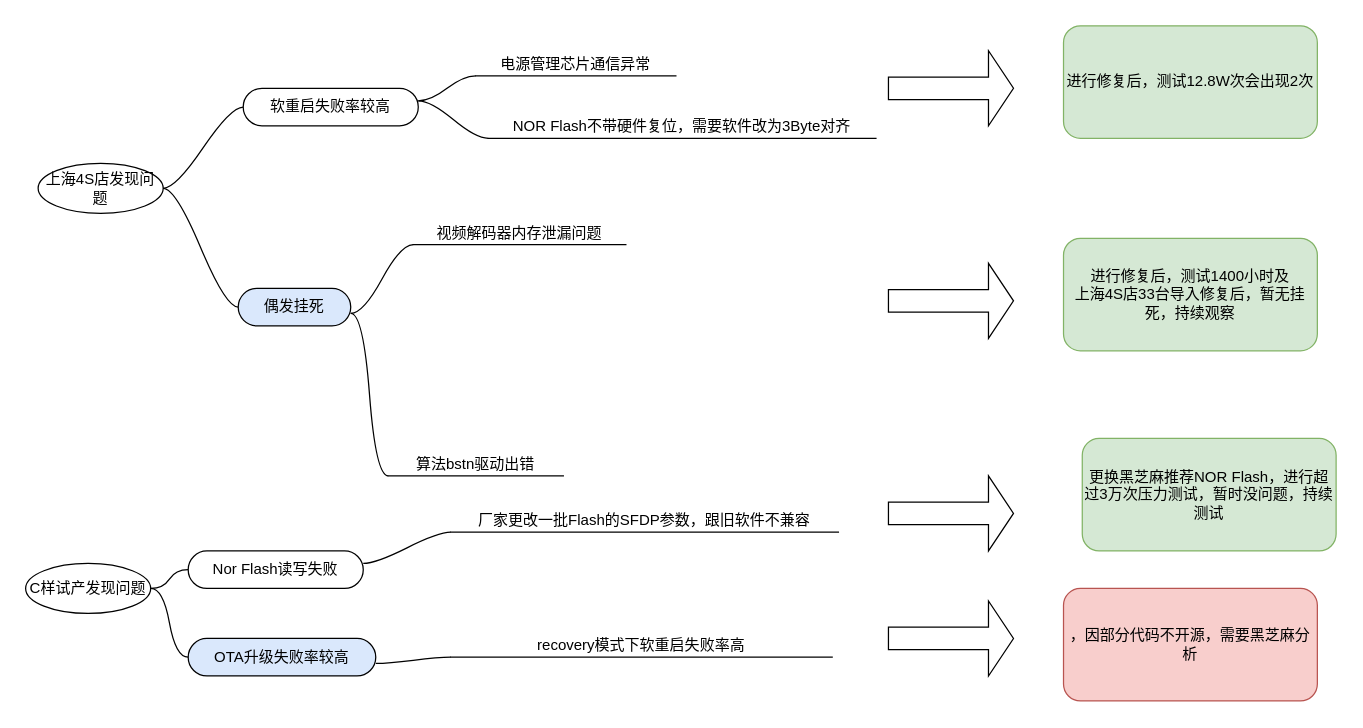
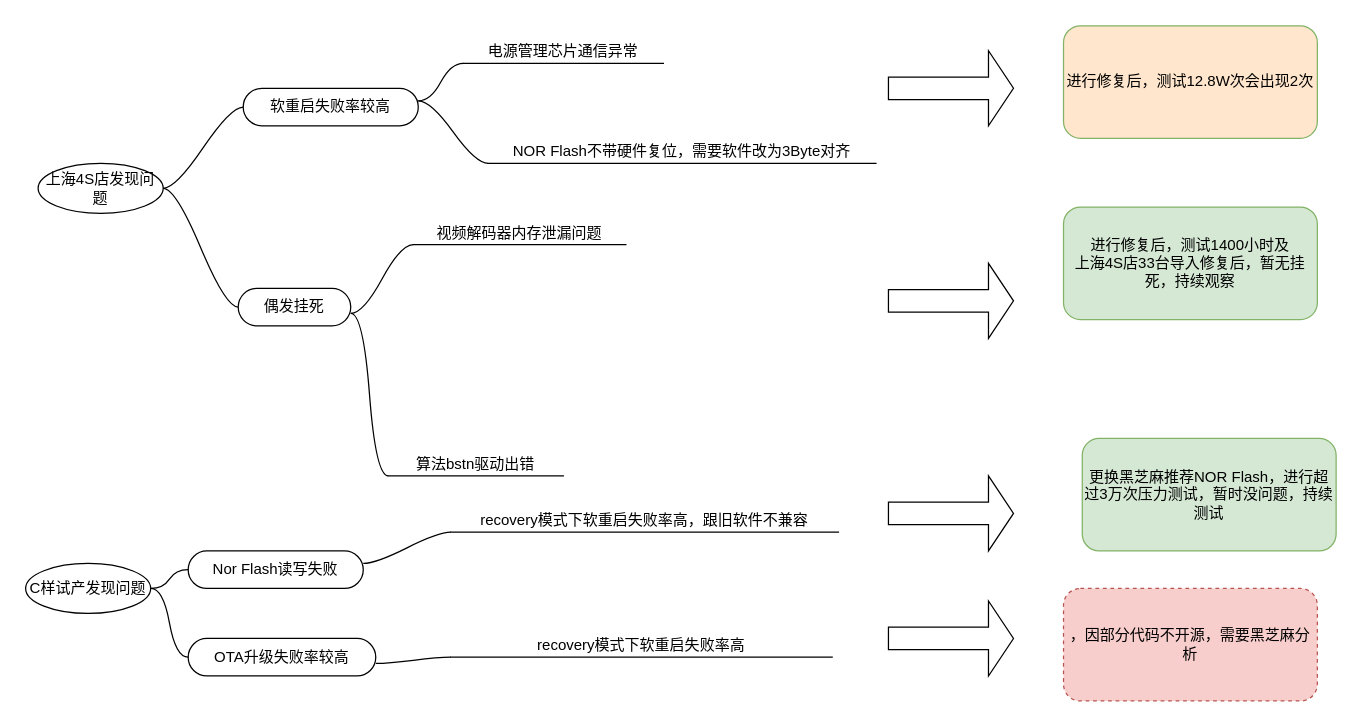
  <mxCell id="0" />
  <mxCell id="1" parent="0" />
  <mxCell id="2" value="上海4S店发现问题" style="ellipse;whiteSpace=wrap;html=1;align=center;newEdgeStyle={&quot;edgeStyle&quot;:&quot;entityRelationEdgeStyle&quot;,&quot;startArrow&quot;:&quot;none&quot;,&quot;endArrow&quot;:&quot;none&quot;,&quot;segment&quot;:10,&quot;curved&quot;:1,&quot;sourcePerimeterSpacing&quot;:0,&quot;targetPerimeterSpacing&quot;:0};treeFolding=1;treeMoving=1;" vertex="1" parent="1"><mxGeometry x="30" y="130" width="100" height="40" as="geometry" /></mxCell>
  <mxCell id="3" value="软重启失败率较高" style="whiteSpace=wrap;html=1;rounded=1;arcSize=50;align=center;verticalAlign=middle;strokeWidth=1;autosize=1;spacing=4;treeFolding=1;treeMoving=1;newEdgeStyle={&quot;edgeStyle&quot;:&quot;entityRelationEdgeStyle&quot;,&quot;startArrow&quot;:&quot;none&quot;,&quot;endArrow&quot;:&quot;none&quot;,&quot;segment&quot;:10,&quot;curved&quot;:1,&quot;sourcePerimeterSpacing&quot;:0,&quot;targetPerimeterSpacing&quot;:0};" vertex="1" parent="1"><mxGeometry x="194" y="70" width="140" height="30" as="geometry" /></mxCell>
  <mxCell id="4" value="" style="edgeStyle=entityRelationEdgeStyle;startArrow=none;endArrow=none;segment=10;curved=1;sourcePerimeterSpacing=0;targetPerimeterSpacing=0;rounded=0;" edge="1" target="3" parent="1"><mxGeometry relative="1" as="geometry"><mxPoint x="130" y="150" as="sourcePoint" /></mxGeometry></mxCell>
- <mxCell id="5" value="偶发挂死" style="whiteSpace=wrap;html=1;rounded=1;arcSize=50;align=center;verticalAlign=middle;strokeWidth=1;autosize=1;spacing=4;treeFolding=1;treeMoving=1;newEdgeStyle={&quot;edgeStyle&quot;:&quot;entityRelationEdgeStyle&quot;,&quot;startArrow&quot;:&quot;none&quot;,&quot;endArrow&quot;:&quot;none&quot;,&quot;segment&quot;:10,&quot;curved&quot;:1,&quot;sourcePerimeterSpacing&quot;:0,&quot;targetPerimeterSpacing&quot;:0};fillColor=#dae8fc;" vertex="1" parent="1"><mxGeometry x="190" y="230" width="90" height="30" as="geometry" /></mxCell>
+ <mxCell id="5" value="偶发挂死" style="whiteSpace=wrap;html=1;rounded=1;arcSize=50;align=center;verticalAlign=middle;strokeWidth=1;autosize=1;spacing=4;treeFolding=1;treeMoving=1;newEdgeStyle={&quot;edgeStyle&quot;:&quot;entityRelationEdgeStyle&quot;,&quot;startArrow&quot;:&quot;none&quot;,&quot;endArrow&quot;:&quot;none&quot;,&quot;segment&quot;:10,&quot;curved&quot;:1,&quot;sourcePerimeterSpacing&quot;:0,&quot;targetPerimeterSpacing&quot;:0};" vertex="1" parent="1"><mxGeometry x="190" y="230" width="90" height="30" as="geometry" /></mxCell>
  <mxCell id="6" value="" style="edgeStyle=entityRelationEdgeStyle;startArrow=none;endArrow=none;segment=10;curved=1;sourcePerimeterSpacing=0;targetPerimeterSpacing=0;rounded=0;" edge="1" target="5" parent="1"><mxGeometry relative="1" as="geometry"><mxPoint x="130" y="150" as="sourcePoint" /></mxGeometry></mxCell>
  <mxCell id="7" value="C样试产发现问题" style="ellipse;whiteSpace=wrap;html=1;align=center;newEdgeStyle={&quot;edgeStyle&quot;:&quot;entityRelationEdgeStyle&quot;,&quot;startArrow&quot;:&quot;none&quot;,&quot;endArrow&quot;:&quot;none&quot;,&quot;segment&quot;:10,&quot;curved&quot;:1,&quot;sourcePerimeterSpacing&quot;:0,&quot;targetPerimeterSpacing&quot;:0};treeFolding=1;treeMoving=1;" vertex="1" parent="1"><mxGeometry x="20" y="450" width="100" height="40" as="geometry" /></mxCell>
- <mxCell id="8" value="OTA升级失败率较高" style="whiteSpace=wrap;html=1;rounded=1;arcSize=50;align=center;verticalAlign=middle;strokeWidth=1;autosize=1;spacing=4;treeFolding=1;treeMoving=1;newEdgeStyle={&quot;edgeStyle&quot;:&quot;entityRelationEdgeStyle&quot;,&quot;startArrow&quot;:&quot;none&quot;,&quot;endArrow&quot;:&quot;none&quot;,&quot;segment&quot;:10,&quot;curved&quot;:1,&quot;sourcePerimeterSpacing&quot;:0,&quot;targetPerimeterSpacing&quot;:0};fillColor=#dae8fc;" vertex="1" parent="1"><mxGeometry x="150" y="510" width="150" height="30" as="geometry" /></mxCell>
+ <mxCell id="8" value="OTA升级失败率较高" style="whiteSpace=wrap;html=1;rounded=1;arcSize=50;align=center;verticalAlign=middle;strokeWidth=1;autosize=1;spacing=4;treeFolding=1;treeMoving=1;newEdgeStyle={&quot;edgeStyle&quot;:&quot;entityRelationEdgeStyle&quot;,&quot;startArrow&quot;:&quot;none&quot;,&quot;endArrow&quot;:&quot;none&quot;,&quot;segment&quot;:10,&quot;curved&quot;:1,&quot;sourcePerimeterSpacing&quot;:0,&quot;targetPerimeterSpacing&quot;:0};" vertex="1" parent="1"><mxGeometry x="150" y="510" width="150" height="30" as="geometry" /></mxCell>
  <mxCell id="9" value="" style="edgeStyle=entityRelationEdgeStyle;startArrow=none;endArrow=none;segment=10;curved=1;sourcePerimeterSpacing=0;targetPerimeterSpacing=0;rounded=0;" edge="1" parent="1" target="8"><mxGeometry relative="1" as="geometry"><mxPoint x="120" y="470" as="sourcePoint" /></mxGeometry></mxCell>
  <mxCell id="10" value="Nor Flash读写失败" style="whiteSpace=wrap;html=1;rounded=1;arcSize=50;align=center;verticalAlign=middle;strokeWidth=1;autosize=1;spacing=4;treeFolding=1;treeMoving=1;newEdgeStyle={&quot;edgeStyle&quot;:&quot;entityRelationEdgeStyle&quot;,&quot;startArrow&quot;:&quot;none&quot;,&quot;endArrow&quot;:&quot;none&quot;,&quot;segment&quot;:10,&quot;curved&quot;:1,&quot;sourcePerimeterSpacing&quot;:0,&quot;targetPerimeterSpacing&quot;:0};" vertex="1" parent="1"><mxGeometry x="150" y="440" width="140" height="30" as="geometry" /></mxCell>
  <mxCell id="11" value="" style="edgeStyle=entityRelationEdgeStyle;startArrow=none;endArrow=none;segment=10;curved=1;sourcePerimeterSpacing=0;targetPerimeterSpacing=0;rounded=0;" edge="1" parent="1" target="10"><mxGeometry relative="1" as="geometry"><mxPoint x="120" y="470" as="sourcePoint" /></mxGeometry></mxCell>
- <mxCell id="12" value="电源管理芯片通信异常" style="whiteSpace=wrap;html=1;shape=partialRectangle;top=0;left=0;bottom=1;right=0;points=[[0,1],[1,1]];fillColor=none;align=center;verticalAlign=bottom;routingCenterY=0.5;snapToPoint=1;recursiveResize=0;autosize=1;treeFolding=1;treeMoving=1;newEdgeStyle={&quot;edgeStyle&quot;:&quot;entityRelationEdgeStyle&quot;,&quot;startArrow&quot;:&quot;none&quot;,&quot;endArrow&quot;:&quot;none&quot;,&quot;segment&quot;:10,&quot;curved&quot;:1,&quot;sourcePerimeterSpacing&quot;:0,&quot;targetPerimeterSpacing&quot;:0};" vertex="1" parent="1"><mxGeometry x="380" y="30" width="160" height="30" as="geometry" /></mxCell>
+ <mxCell id="12" value="电源管理芯片通信异常" style="whiteSpace=wrap;html=1;shape=partialRectangle;top=0;left=0;bottom=1;right=0;points=[[0,1],[1,1]];fillColor=none;align=center;verticalAlign=bottom;routingCenterY=0.5;snapToPoint=1;recursiveResize=0;autosize=1;treeFolding=1;treeMoving=1;newEdgeStyle={&quot;edgeStyle&quot;:&quot;entityRelationEdgeStyle&quot;,&quot;startArrow&quot;:&quot;none&quot;,&quot;endArrow&quot;:&quot;none&quot;,&quot;segment&quot;:10,&quot;curved&quot;:1,&quot;sourcePerimeterSpacing&quot;:0,&quot;targetPerimeterSpacing&quot;:0};" vertex="1" parent="1"><mxGeometry x="370" y="20" width="160" height="30" as="geometry" /></mxCell>
  <mxCell id="13" value="" style="edgeStyle=entityRelationEdgeStyle;startArrow=none;endArrow=none;segment=10;curved=1;sourcePerimeterSpacing=0;targetPerimeterSpacing=0;rounded=0;" edge="1" target="12" parent="1"><mxGeometry relative="1" as="geometry"><mxPoint x="334" y="80" as="sourcePoint" /></mxGeometry></mxCell>
- <mxCell id="14" value="NOR Flash不带硬件复位，需要软件改为3Byte对齐" style="whiteSpace=wrap;html=1;shape=partialRectangle;top=0;left=0;bottom=1;right=0;points=[[0,1],[1,1]];fillColor=none;align=center;verticalAlign=bottom;routingCenterY=0.5;snapToPoint=1;recursiveResize=0;autosize=1;treeFolding=1;treeMoving=1;newEdgeStyle={&quot;edgeStyle&quot;:&quot;entityRelationEdgeStyle&quot;,&quot;startArrow&quot;:&quot;none&quot;,&quot;endArrow&quot;:&quot;none&quot;,&quot;segment&quot;:10,&quot;curved&quot;:1,&quot;sourcePerimeterSpacing&quot;:0,&quot;targetPerimeterSpacing&quot;:0};" vertex="1" parent="1"><mxGeometry x="390" y="80" width="310" height="30" as="geometry" /></mxCell>
+ <mxCell id="14" value="NOR Flash不带硬件复位，需要软件改为3Byte对齐" style="whiteSpace=wrap;html=1;shape=partialRectangle;top=0;left=0;bottom=1;right=0;points=[[0,1],[1,1]];fillColor=none;align=center;verticalAlign=bottom;routingCenterY=0.5;snapToPoint=1;recursiveResize=0;autosize=1;treeFolding=1;treeMoving=1;newEdgeStyle={&quot;edgeStyle&quot;:&quot;entityRelationEdgeStyle&quot;,&quot;startArrow&quot;:&quot;none&quot;,&quot;endArrow&quot;:&quot;none&quot;,&quot;segment&quot;:10,&quot;curved&quot;:1,&quot;sourcePerimeterSpacing&quot;:0,&quot;targetPerimeterSpacing&quot;:0};" vertex="1" parent="1"><mxGeometry x="390" y="100" width="310" height="30" as="geometry" /></mxCell>
  <mxCell id="15" value="" style="edgeStyle=entityRelationEdgeStyle;startArrow=none;endArrow=none;segment=10;curved=1;sourcePerimeterSpacing=0;targetPerimeterSpacing=0;rounded=0;" edge="1" target="14" parent="1"><mxGeometry relative="1" as="geometry"><mxPoint x="334" y="80" as="sourcePoint" /></mxGeometry></mxCell>
  <mxCell id="16" value="算法bstn驱动出错" style="whiteSpace=wrap;html=1;shape=partialRectangle;top=0;left=0;bottom=1;right=0;points=[[0,1],[1,1]];fillColor=none;align=center;verticalAlign=bottom;routingCenterY=0.5;snapToPoint=1;recursiveResize=0;autosize=1;treeFolding=1;treeMoving=1;newEdgeStyle={&quot;edgeStyle&quot;:&quot;entityRelationEdgeStyle&quot;,&quot;startArrow&quot;:&quot;none&quot;,&quot;endArrow&quot;:&quot;none&quot;,&quot;segment&quot;:10,&quot;curved&quot;:1,&quot;sourcePerimeterSpacing&quot;:0,&quot;targetPerimeterSpacing&quot;:0};" vertex="1" parent="1"><mxGeometry x="310" y="350" width="140" height="30" as="geometry" /></mxCell>
  <mxCell id="17" value="" style="edgeStyle=entityRelationEdgeStyle;startArrow=none;endArrow=none;segment=10;curved=1;sourcePerimeterSpacing=0;targetPerimeterSpacing=0;rounded=0;" edge="1" target="16" parent="1"><mxGeometry relative="1" as="geometry"><mxPoint x="280" y="250" as="sourcePoint" /></mxGeometry></mxCell>
  <mxCell id="18" value="视频解码器内存泄漏问题" style="whiteSpace=wrap;html=1;shape=partialRectangle;top=0;left=0;bottom=1;right=0;points=[[0,1],[1,1]];fillColor=none;align=center;verticalAlign=bottom;routingCenterY=0.5;snapToPoint=1;recursiveResize=0;autosize=1;treeFolding=1;treeMoving=1;newEdgeStyle={&quot;edgeStyle&quot;:&quot;entityRelationEdgeStyle&quot;,&quot;startArrow&quot;:&quot;none&quot;,&quot;endArrow&quot;:&quot;none&quot;,&quot;segment&quot;:10,&quot;curved&quot;:1,&quot;sourcePerimeterSpacing&quot;:0,&quot;targetPerimeterSpacing&quot;:0};" vertex="1" parent="1"><mxGeometry x="330" y="165" width="170" height="30" as="geometry" /></mxCell>
  <mxCell id="19" value="" style="edgeStyle=entityRelationEdgeStyle;startArrow=none;endArrow=none;segment=10;curved=1;sourcePerimeterSpacing=0;targetPerimeterSpacing=0;rounded=0;" edge="1" target="18" parent="1"><mxGeometry relative="1" as="geometry"><mxPoint x="280" y="250" as="sourcePoint" /></mxGeometry></mxCell>
- <mxCell id="20" value="厂家更改一批Flash的SFDP参数，跟旧软件不兼容" style="whiteSpace=wrap;html=1;shape=partialRectangle;top=0;left=0;bottom=1;right=0;points=[[0,1],[1,1]];fillColor=none;align=center;verticalAlign=bottom;routingCenterY=0.5;snapToPoint=1;recursiveResize=0;autosize=1;treeFolding=1;treeMoving=1;newEdgeStyle={&quot;edgeStyle&quot;:&quot;entityRelationEdgeStyle&quot;,&quot;startArrow&quot;:&quot;none&quot;,&quot;endArrow&quot;:&quot;none&quot;,&quot;segment&quot;:10,&quot;curved&quot;:1,&quot;sourcePerimeterSpacing&quot;:0,&quot;targetPerimeterSpacing&quot;:0};" vertex="1" parent="1"><mxGeometry x="360" y="395" width="310" height="30" as="geometry" /></mxCell>
+ <mxCell id="20" value="recovery模式下软重启失败率高，跟旧软件不兼容" style="whiteSpace=wrap;html=1;shape=partialRectangle;top=0;left=0;bottom=1;right=0;points=[[0,1],[1,1]];fillColor=none;align=center;verticalAlign=bottom;routingCenterY=0.5;snapToPoint=1;recursiveResize=0;autosize=1;treeFolding=1;treeMoving=1;newEdgeStyle={&quot;edgeStyle&quot;:&quot;entityRelationEdgeStyle&quot;,&quot;startArrow&quot;:&quot;none&quot;,&quot;endArrow&quot;:&quot;none&quot;,&quot;segment&quot;:10,&quot;curved&quot;:1,&quot;sourcePerimeterSpacing&quot;:0,&quot;targetPerimeterSpacing&quot;:0};" vertex="1" parent="1"><mxGeometry x="360" y="395" width="310" height="30" as="geometry" /></mxCell>
  <mxCell id="21" value="" style="edgeStyle=entityRelationEdgeStyle;startArrow=none;endArrow=none;segment=10;curved=1;sourcePerimeterSpacing=0;targetPerimeterSpacing=0;rounded=0;" edge="1" target="20" parent="1"><mxGeometry relative="1" as="geometry"><mxPoint x="290" y="450" as="sourcePoint" /></mxGeometry></mxCell>
  <mxCell id="22" value="recovery模式下软重启失败率高" style="whiteSpace=wrap;html=1;shape=partialRectangle;top=0;left=0;bottom=1;right=0;points=[[0,1],[1,1]];fillColor=none;align=center;verticalAlign=bottom;routingCenterY=0.5;snapToPoint=1;recursiveResize=0;autosize=1;treeFolding=1;treeMoving=1;newEdgeStyle={&quot;edgeStyle&quot;:&quot;entityRelationEdgeStyle&quot;,&quot;startArrow&quot;:&quot;none&quot;,&quot;endArrow&quot;:&quot;none&quot;,&quot;segment&quot;:10,&quot;curved&quot;:1,&quot;sourcePerimeterSpacing&quot;:0,&quot;targetPerimeterSpacing&quot;:0};" vertex="1" parent="1"><mxGeometry x="360" y="480" width="305" height="45" as="geometry" /></mxCell>
  <mxCell id="23" value="" style="edgeStyle=entityRelationEdgeStyle;startArrow=none;endArrow=none;segment=10;curved=1;sourcePerimeterSpacing=0;targetPerimeterSpacing=0;rounded=0;" edge="1" target="22" parent="1"><mxGeometry relative="1" as="geometry"><mxPoint x="300" y="530" as="sourcePoint" /></mxGeometry></mxCell>
- <mxCell id="24" value="进行修复后，测试12.8W次会出现2次" style="rounded=1;whiteSpace=wrap;html=1;fillColor=#d5e8d4;strokeColor=#82b366;" vertex="1" parent="1"><mxGeometry x="850" y="20" width="203" height="90" as="geometry" /></mxCell>
+ <mxCell id="24" value="进行修复后，测试12.8W次会出现2次" style="rounded=1;whiteSpace=wrap;html=1;fillColor=#ffe6cc;strokeColor=#82b366;" vertex="1" parent="1"><mxGeometry x="850" y="20" width="203" height="90" as="geometry" /></mxCell>
  <mxCell id="25" value="" style="shape=singleArrow;whiteSpace=wrap;html=1;" vertex="1" parent="1"><mxGeometry x="710" y="40" width="100" height="60" as="geometry" /></mxCell>
- <mxCell id="26" value="进行修复后，测试1400小时及&lt;div&gt;上海4S店33台导入修复后，暂无挂死，持续观察&lt;/div&gt;" style="rounded=1;whiteSpace=wrap;html=1;fillColor=#d5e8d4;strokeColor=#82b366;" vertex="1" parent="1"><mxGeometry x="850" y="190" width="203" height="90" as="geometry" /></mxCell>
+ <mxCell id="26" value="进行修复后，测试1400小时及&lt;div&gt;上海4S店33台导入修复后，暂无挂死，持续观察&lt;/div&gt;" style="rounded=1;whiteSpace=wrap;html=1;fillColor=#d5e8d4;strokeColor=#82b366;" vertex="1" parent="1"><mxGeometry x="850" y="165" width="203" height="90" as="geometry" /></mxCell>
  <mxCell id="27" value="" style="shape=singleArrow;whiteSpace=wrap;html=1;" vertex="1" parent="1"><mxGeometry x="710" y="210" width="100" height="60" as="geometry" /></mxCell>
  <mxCell id="28" value="更换黑芝麻推荐NOR Flash，进行超过3万次压力测试，暂时没问题，持续测试" style="rounded=1;whiteSpace=wrap;html=1;fillColor=#d5e8d4;strokeColor=#82b366;" vertex="1" parent="1"><mxGeometry x="865" y="350" width="203" height="90" as="geometry" /></mxCell>
  <mxCell id="29" value="" style="shape=singleArrow;whiteSpace=wrap;html=1;" vertex="1" parent="1"><mxGeometry x="710" y="380" width="100" height="60" as="geometry" /></mxCell>
- <mxCell id="30" value="，因部分代码不开源，需要黑芝麻分析" style="rounded=1;whiteSpace=wrap;html=1;fillColor=#f8cecc;strokeColor=#b85450;" vertex="1" parent="1"><mxGeometry x="850" y="470" width="203" height="90" as="geometry" /></mxCell>
+ <mxCell id="30" value="，因部分代码不开源，需要黑芝麻分析" style="rounded=1;whiteSpace=wrap;html=1;fillColor=#f8cecc;strokeColor=#b85450;dashed=1;" vertex="1" parent="1"><mxGeometry x="850" y="470" width="203" height="90" as="geometry" /></mxCell>
  <mxCell id="31" value="" style="shape=singleArrow;whiteSpace=wrap;html=1;" vertex="1" parent="1"><mxGeometry x="710" y="480" width="100" height="60" as="geometry" /></mxCell>
